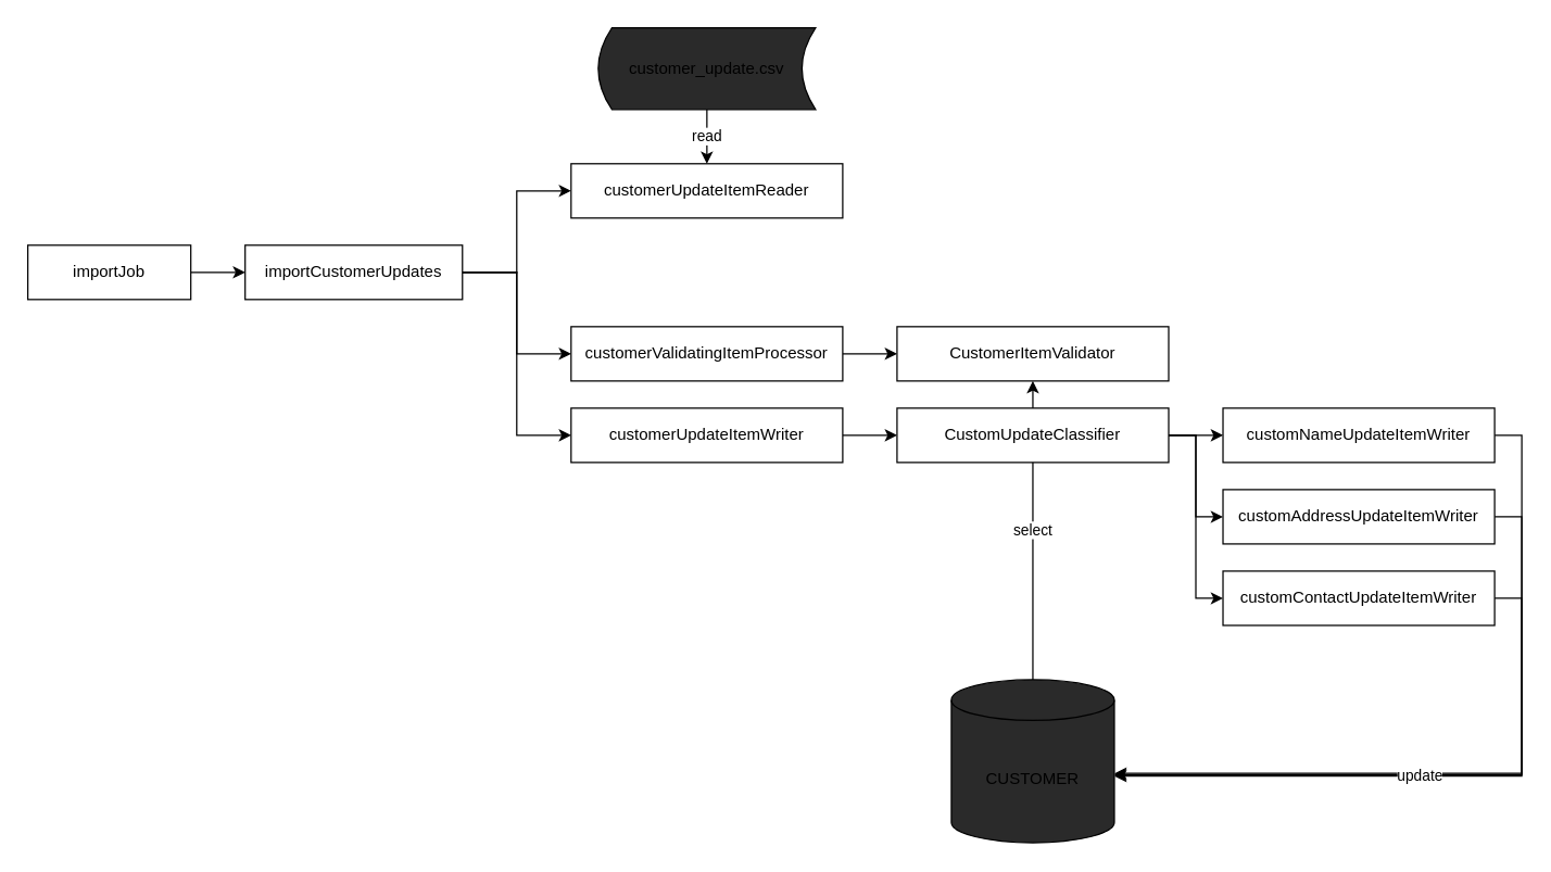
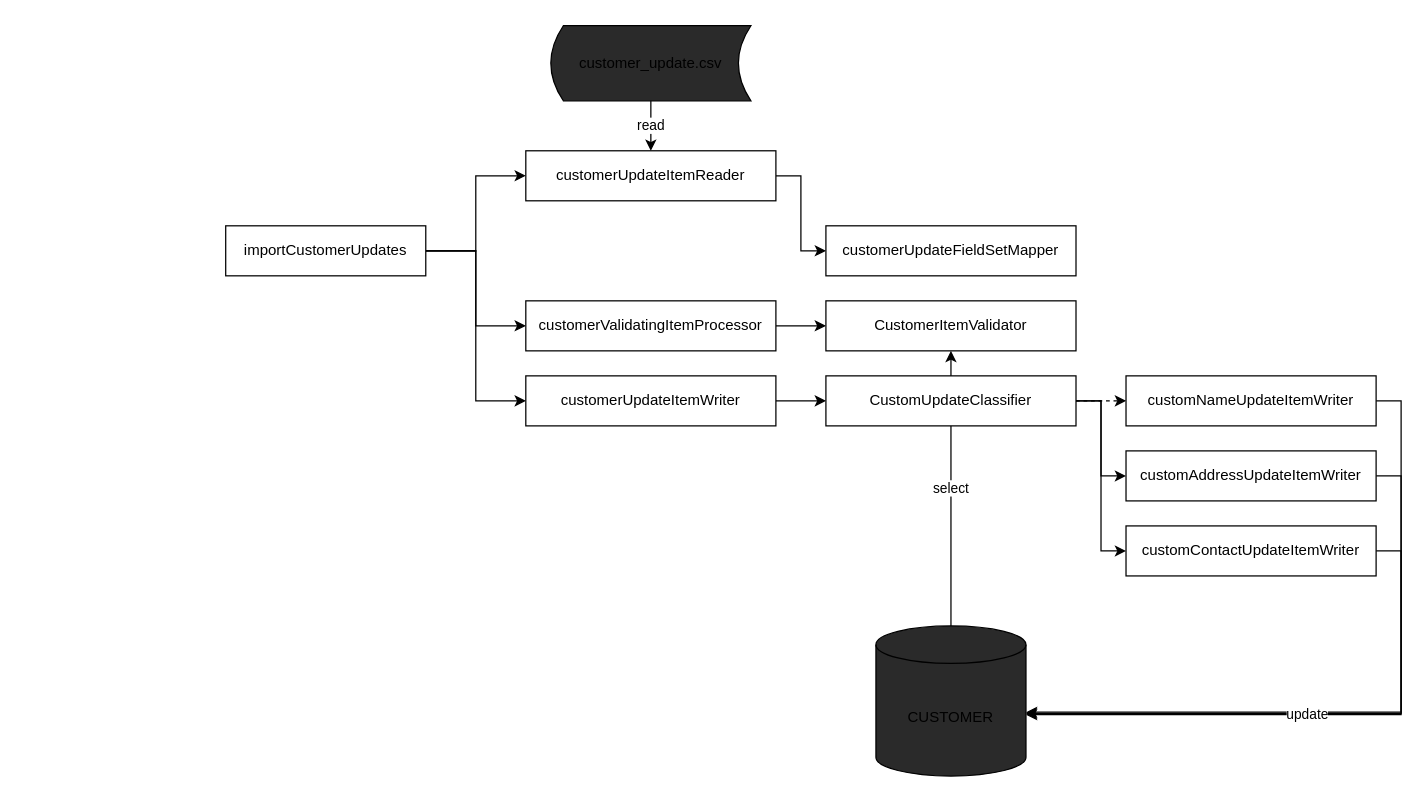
  <mxCell id="0" />
  <mxCell id="1" parent="0" />
- <mxCell id="2" value="" style="edgeStyle=orthogonalEdgeStyle;rounded=0;orthogonalLoop=1;jettySize=auto;html=1;" edge="1" parent="1" source="3" target="7"><mxGeometry relative="1" as="geometry" /></mxCell>
- <mxCell id="3" value="importJob" style="rounded=0;whiteSpace=wrap;html=1;" vertex="1" parent="1"><mxGeometry x="20" y="180" width="120" height="40" as="geometry" /></mxCell>
  <mxCell id="4" style="edgeStyle=orthogonalEdgeStyle;rounded=0;orthogonalLoop=1;jettySize=auto;html=1;entryX=0;entryY=0.5;entryDx=0;entryDy=0;" edge="1" parent="1" source="7" target="9"><mxGeometry relative="1" as="geometry" /></mxCell>
  <mxCell id="5" style="edgeStyle=orthogonalEdgeStyle;rounded=0;orthogonalLoop=1;jettySize=auto;html=1;entryX=0;entryY=0.5;entryDx=0;entryDy=0;" edge="1" parent="1" source="7" target="11"><mxGeometry relative="1" as="geometry" /></mxCell>
  <mxCell id="6" style="edgeStyle=orthogonalEdgeStyle;rounded=0;orthogonalLoop=1;jettySize=auto;html=1;entryX=0;entryY=0.5;entryDx=0;entryDy=0;" edge="1" parent="1" source="7" target="13"><mxGeometry relative="1" as="geometry" /></mxCell>
  <mxCell id="7" value="importCustomerUpdates" style="rounded=0;whiteSpace=wrap;html=1;shadow=0;" vertex="1" parent="1"><mxGeometry x="180" y="180" width="160" height="40" as="geometry" /></mxCell>
+ <mxCell id="8" style="edgeStyle=orthogonalEdgeStyle;rounded=0;orthogonalLoop=1;jettySize=auto;html=1;entryX=0;entryY=0.5;entryDx=0;entryDy=0;" edge="1" parent="1" source="9" target="19"><mxGeometry relative="1" as="geometry" /></mxCell>
  <mxCell id="9" value="customerUpdateItemReader" style="rounded=0;whiteSpace=wrap;html=1;" vertex="1" parent="1"><mxGeometry x="420" y="120" width="200" height="40" as="geometry" /></mxCell>
  <mxCell id="10" value="" style="edgeStyle=orthogonalEdgeStyle;rounded=0;orthogonalLoop=1;jettySize=auto;html=1;" edge="1" parent="1" source="11" target="18"><mxGeometry relative="1" as="geometry" /></mxCell>
  <mxCell id="11" value="customerValidatingItemProcessor" style="rounded=0;whiteSpace=wrap;html=1;" vertex="1" parent="1"><mxGeometry x="420" y="240" width="200" height="40" as="geometry" /></mxCell>
  <mxCell id="12" value="" style="edgeStyle=orthogonalEdgeStyle;rounded=0;orthogonalLoop=1;jettySize=auto;html=1;" edge="1" parent="1" source="13" target="23"><mxGeometry relative="1" as="geometry" /></mxCell>
  <mxCell id="13" value="customerUpdateItemWriter" style="rounded=0;whiteSpace=wrap;html=1;" vertex="1" parent="1"><mxGeometry x="420" y="300" width="200" height="40" as="geometry" /></mxCell>
  <mxCell id="14" value="read" style="edgeStyle=orthogonalEdgeStyle;rounded=0;orthogonalLoop=1;jettySize=auto;html=1;" edge="1" parent="1" source="15" target="9"><mxGeometry relative="1" as="geometry"><mxPoint x="520" y="120" as="targetPoint" /></mxGeometry></mxCell>
  <mxCell id="15" value="customer_update.csv" style="shape=dataStorage;whiteSpace=wrap;html=1;fixedSize=1;shadow=0;fillColor=#2a2a2a;size=10;" vertex="1" parent="1"><mxGeometry x="440" y="20" width="160" height="60" as="geometry" /></mxCell>
  <mxCell id="16" value="select" style="edgeStyle=orthogonalEdgeStyle;rounded=0;orthogonalLoop=1;jettySize=auto;html=1;entryX=0.5;entryY=1;entryDx=0;entryDy=0;" edge="1" parent="1" source="17" target="18"><mxGeometry relative="1" as="geometry" /></mxCell>
  <mxCell id="17" value="CUSTOMER" style="shape=cylinder3;whiteSpace=wrap;html=1;boundedLbl=1;backgroundOutline=1;size=15;shadow=0;fillColor=#2a2a2a;" vertex="1" parent="1"><mxGeometry x="700" y="500" width="120" height="120" as="geometry" /></mxCell>
  <mxCell id="18" value="CustomerItemValidator" style="rounded=0;whiteSpace=wrap;html=1;" vertex="1" parent="1"><mxGeometry x="660" y="240" width="200" height="40" as="geometry" /></mxCell>
- <mxCell id="20" value="" style="edgeStyle=orthogonalEdgeStyle;rounded=0;orthogonalLoop=1;jettySize=auto;html=1;" edge="1" parent="1" source="23" target="25"><mxGeometry relative="1" as="geometry" /></mxCell>
+ <mxCell id="19" value="customerUpdateFieldSetMapper" style="rounded=0;whiteSpace=wrap;html=1;" vertex="1" parent="1"><mxGeometry x="660" y="180" width="200" height="40" as="geometry" /></mxCell>
+ <mxCell id="20" value="" style="edgeStyle=orthogonalEdgeStyle;rounded=0;orthogonalLoop=1;jettySize=auto;html=1;dashed=1;" edge="1" parent="1" source="23" target="25"><mxGeometry relative="1" as="geometry" /></mxCell>
  <mxCell id="21" style="edgeStyle=orthogonalEdgeStyle;rounded=0;orthogonalLoop=1;jettySize=auto;html=1;entryX=0;entryY=0.5;entryDx=0;entryDy=0;" edge="1" parent="1" source="23" target="27"><mxGeometry relative="1" as="geometry" /></mxCell>
  <mxCell id="22" style="edgeStyle=orthogonalEdgeStyle;rounded=0;orthogonalLoop=1;jettySize=auto;html=1;entryX=0;entryY=0.5;entryDx=0;entryDy=0;" edge="1" parent="1" source="23" target="29"><mxGeometry relative="1" as="geometry" /></mxCell>
  <mxCell id="23" value="CustomUpdateClassifier" style="rounded=0;whiteSpace=wrap;html=1;" vertex="1" parent="1"><mxGeometry x="660" y="300" width="200" height="40" as="geometry" /></mxCell>
  <mxCell id="24" style="edgeStyle=orthogonalEdgeStyle;rounded=0;orthogonalLoop=1;jettySize=auto;html=1;" edge="1" parent="1" source="25"><mxGeometry relative="1" as="geometry"><mxPoint x="820" y="569" as="targetPoint" /><Array as="points"><mxPoint x="1120" y="320" /><mxPoint x="1120" y="569" /></Array></mxGeometry></mxCell>
  <mxCell id="25" value="customNameUpdateItemWriter" style="rounded=0;whiteSpace=wrap;html=1;" vertex="1" parent="1"><mxGeometry x="900" y="300" width="200" height="40" as="geometry" /></mxCell>
  <mxCell id="26" style="edgeStyle=orthogonalEdgeStyle;rounded=0;orthogonalLoop=1;jettySize=auto;html=1;" edge="1" parent="1" source="27"><mxGeometry relative="1" as="geometry"><mxPoint x="820" y="570" as="targetPoint" /><Array as="points"><mxPoint x="1120" y="380" /><mxPoint x="1120" y="570" /></Array></mxGeometry></mxCell>
  <mxCell id="27" value="customAddressUpdateItemWriter" style="rounded=0;whiteSpace=wrap;html=1;" vertex="1" parent="1"><mxGeometry x="900" y="360" width="200" height="40" as="geometry" /></mxCell>
  <mxCell id="28" value="update" style="edgeStyle=orthogonalEdgeStyle;rounded=0;orthogonalLoop=1;jettySize=auto;html=1;" edge="1" parent="1" source="29" target="17"><mxGeometry relative="1" as="geometry"><Array as="points"><mxPoint x="1120" y="440" /><mxPoint x="1120" y="571" /></Array></mxGeometry></mxCell>
  <mxCell id="29" value="customContactUpdateItemWriter" style="rounded=0;whiteSpace=wrap;html=1;" vertex="1" parent="1"><mxGeometry x="900" y="420" width="200" height="40" as="geometry" /></mxCell>
